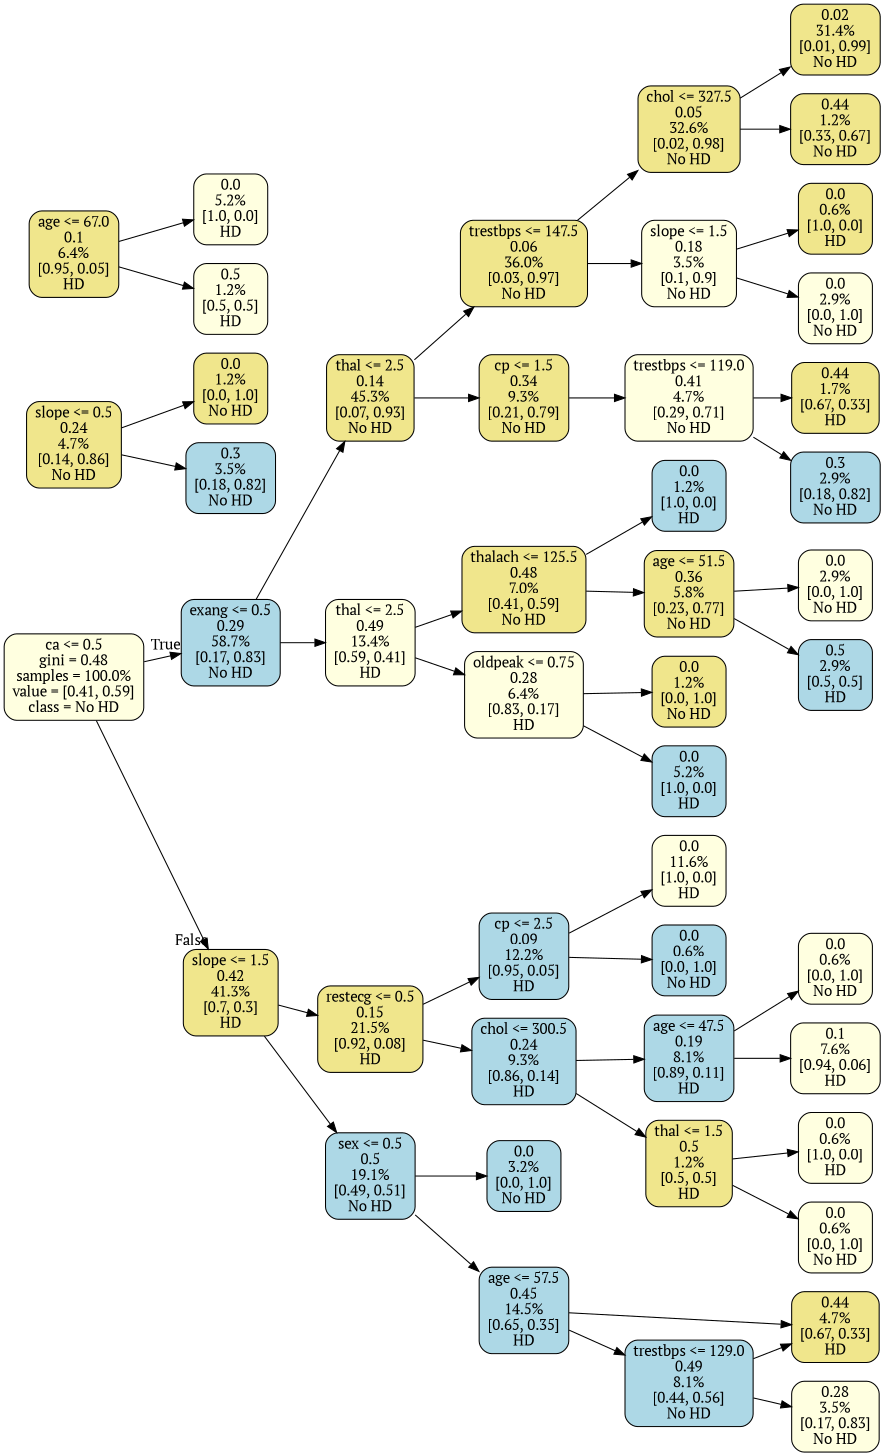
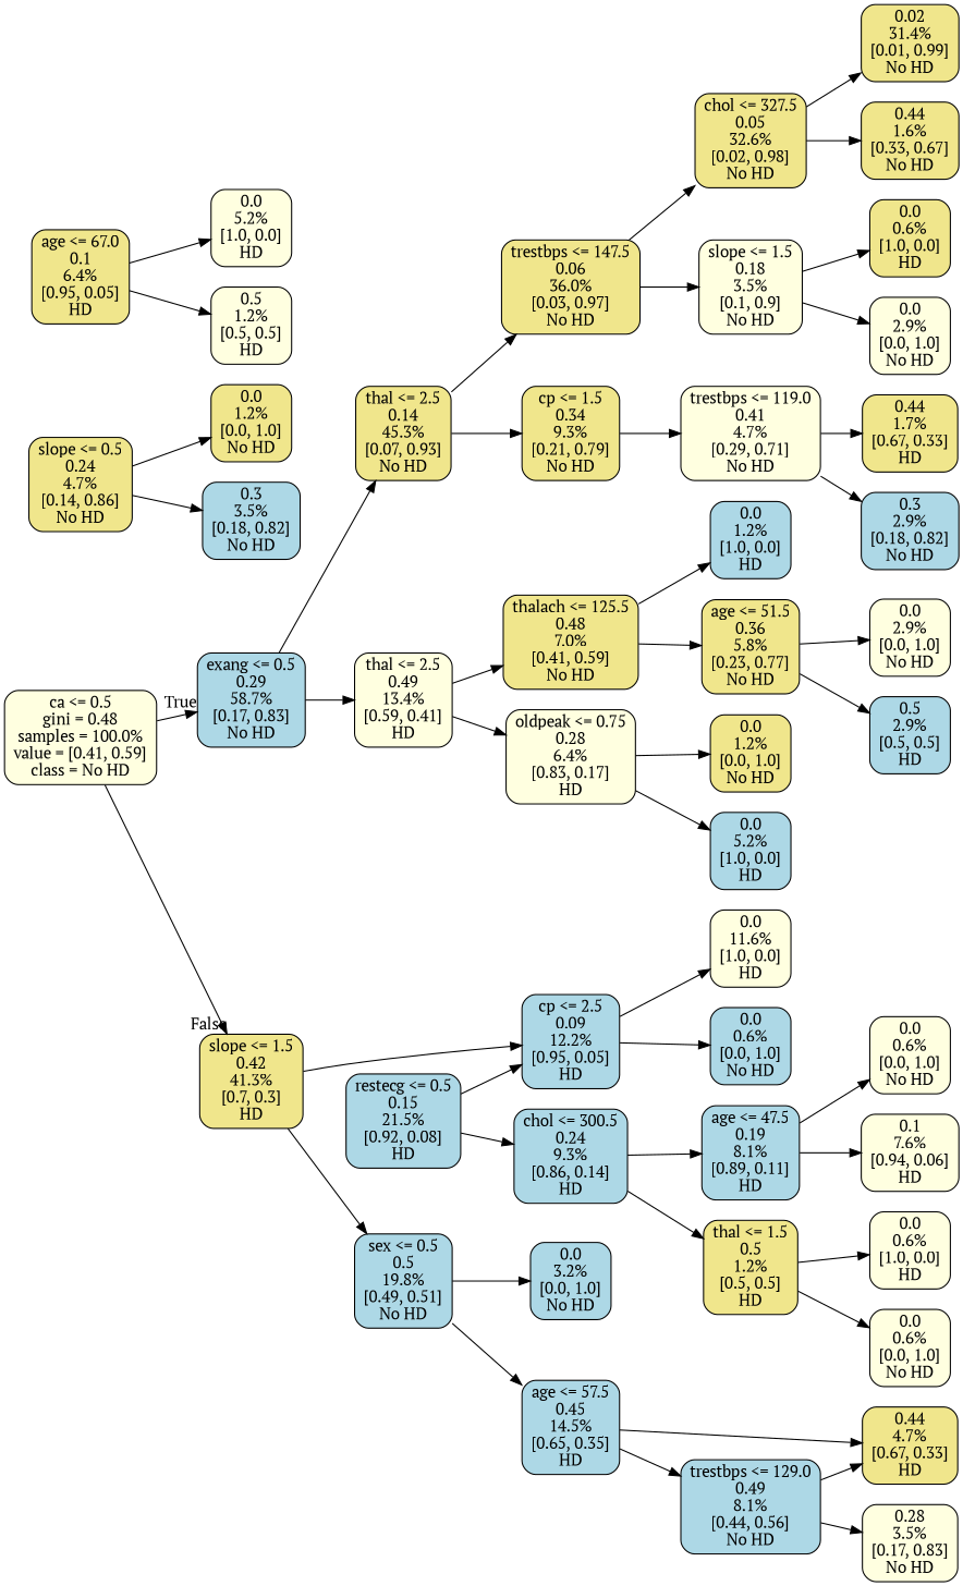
  digraph {
    fontname="PT Serif"
    rankdir=LR
    node [color=black fillcolor=khaki fontname="PT Serif" shape=box style="filled, rounded"]
    edge [fontname="PT Serif"]
    n1 [fillcolor=lightyellow label="ca <= 0.5\ngini = 0.48\nsamples = 100.0%\nvalue = [0.41, 0.59]\nclass = No HD"]
    n2 [fillcolor=lightblue label="exang <= 0.5\n0.29\n58.7%\n[0.17, 0.83]\nNo HD"]
    n3 [label="slope <= 1.5\n0.42\n41.3%\n[0.7, 0.3]\nHD"]
    n4 [label="thal <= 2.5\n0.14\n45.3%\n[0.07, 0.93]\nNo HD"]
    n5 [fillcolor=lightyellow label="thal <= 2.5\n0.49\n13.4%\n[0.59, 0.41]\nHD"]
-   n6 [label="restecg <= 0.5\n0.15\n21.5%\n[0.92, 0.08]\nHD"]
-   n7 [fillcolor=lightblue label="sex <= 0.5\n0.5\n19.1%\n[0.49, 0.51]\nNo HD"]
+   n6 [fillcolor=lightblue label="restecg <= 0.5\n0.15\n21.5%\n[0.92, 0.08]\nHD"]
+   n7 [fillcolor=lightblue label="sex <= 0.5\n0.5\n19.8%\n[0.49, 0.51]\nNo HD"]
    n8 [label="trestbps <= 147.5\n0.06\n36.0%\n[0.03, 0.97]\nNo HD"]
    n9 [label="cp <= 1.5\n0.34\n9.3%\n[0.21, 0.79]\nNo HD"]
    n10 [label="thalach <= 125.5\n0.48\n7.0%\n[0.41, 0.59]\nNo HD"]
    n11 [fillcolor=lightyellow label="oldpeak <= 0.75\n0.28\n6.4%\n[0.83, 0.17]\nHD"]
    n12 [label="chol <= 327.5\n0.05\n32.6%\n[0.02, 0.98]\nNo HD"]
    n13 [fillcolor=lightyellow label="slope <= 1.5\n0.18\n3.5%\n[0.1, 0.9]\nNo HD"]
    n14 [fillcolor=lightyellow label="trestbps <= 119.0\n0.41\n4.7%\n[0.29, 0.71]\nNo HD"]
    n15 [label="0.02\n31.4%\n[0.01, 0.99]\nNo HD"]
-   n16 [label="0.44\n1.2%\n[0.33, 0.67]\nNo HD"]
+   n16 [label="0.44\n1.6%\n[0.33, 0.67]\nNo HD"]
    n17 [label="0.0\n0.6%\n[1.0, 0.0]\nHD"]
    n18 [fillcolor=lightyellow label="0.0\n2.9%\n[0.0, 1.0]\nNo HD"]
    n19 [label="0.44\n1.7%\n[0.67, 0.33]\nHD"]
    n20 [fillcolor=lightblue label="0.3\n2.9%\n[0.18, 0.82]\nNo HD"]
    n21 [label="slope <= 0.5\n0.24\n4.7%\n[0.14, 0.86]\nNo HD"]
    n22 [label="0.0\n1.2%\n[0.0, 1.0]\nNo HD"]
    n23 [fillcolor=lightblue label="0.3\n3.5%\n[0.18, 0.82]\nNo HD"]
    n24 [fillcolor=lightblue label="0.0\n1.2%\n[1.0, 0.0]\nHD"]
    n25 [label="age <= 51.5\n0.36\n5.8%\n[0.23, 0.77]\nNo HD"]
    n26 [label="0.0\n1.2%\n[0.0, 1.0]\nNo HD"]
    n27 [fillcolor=lightblue label="0.0\n5.2%\n[1.0, 0.0]\nHD"]
    n28 [fillcolor=lightyellow label="0.0\n2.9%\n[0.0, 1.0]\nNo HD"]
    n29 [fillcolor=lightblue label="0.5\n2.9%\n[0.5, 0.5]\nHD"]
    n30 [fillcolor=lightblue label="cp <= 2.5\n0.09\n12.2%\n[0.95, 0.05]\nHD"]
    n31 [fillcolor=lightblue label="chol <= 300.5\n0.24\n9.3%\n[0.86, 0.14]\nHD"]
    n32 [fillcolor=lightblue label="0.0\n3.2%\n[0.0, 1.0]\nNo HD"]
    n33 [fillcolor=lightblue label="age <= 57.5\n0.45\n14.5%\n[0.65, 0.35]\nHD"]
    n34 [fillcolor=lightyellow label="0.0\n11.6%\n[1.0, 0.0]\nHD"]
    n35 [fillcolor=lightblue label="0.0\n0.6%\n[0.0, 1.0]\nNo HD"]
    n36 [fillcolor=lightblue label="age <= 47.5\n0.19\n8.1%\n[0.89, 0.11]\nHD"]
    n37 [label="thal <= 1.5\n0.5\n1.2%\n[0.5, 0.5]\nHD"]
    n38 [fillcolor=lightyellow label="0.0\n0.6%\n[0.0, 1.0]\nNo HD"]
    n39 [fillcolor=lightyellow label="0.1\n7.6%\n[0.94, 0.06]\nHD"]
    n40 [fillcolor=lightyellow label="0.0\n0.6%\n[1.0, 0.0]\nHD"]
    n41 [fillcolor=lightyellow label="0.0\n0.6%\n[0.0, 1.0]\nNo HD"]
    n42 [fillcolor=lightblue label="trestbps <= 129.0\n0.49\n8.1%\n[0.44, 0.56]\nNo HD"]
    n43 [label="0.44\n4.7%\n[0.67, 0.33]\nHD"]
    n44 [fillcolor=lightyellow label="0.28\n3.5%\n[0.17, 0.83]\nNo HD"]
    n45 [label="age <= 67.0\n0.1\n6.4%\n[0.95, 0.05]\nHD"]
    n46 [fillcolor=lightyellow label="0.0\n5.2%\n[1.0, 0.0]\nHD"]
    n47 [fillcolor=lightyellow label="0.5\n1.2%\n[0.5, 0.5]\nHD"]
    n1 -> n2 [headlabel=True labelangle=45 labeldistance=2.5]
    n1 -> n3 [headlabel=False labelangle=-45 labeldistance=2.5]
    n2 -> n4
    n2 -> n5
-   n3 -> n6
+   n3 -> n30
    n3 -> n7
    n4 -> n8
    n4 -> n9
    n5 -> n10
    n5 -> n11
    n6 -> n30
    n6 -> n31
    n7 -> n32
    n7 -> n33
    n8 -> n12
    n8 -> n13
    n9 -> n14
    n10 -> n24
    n10 -> n25
    n11 -> n26
    n11 -> n27
    n12 -> n15
    n12 -> n16
    n13 -> n17
    n13 -> n18
    n14 -> n19
    n14 -> n20
    n21 -> n22
    n21 -> n23
    n25 -> n28
    n25 -> n29
    n30 -> n34
    n30 -> n35
    n31 -> n36
    n31 -> n37
    n33 -> n42
    n33 -> n43
    n36 -> n38
    n36 -> n39
    n37 -> n40
    n37 -> n41
    n42 -> n43
    n42 -> n44
    n45 -> n46
    n45 -> n47
  }
